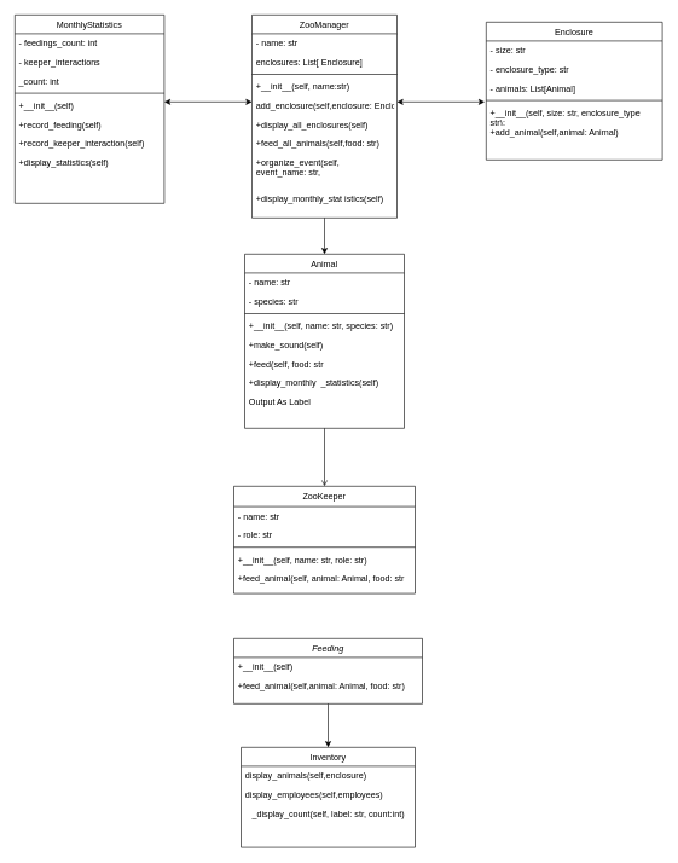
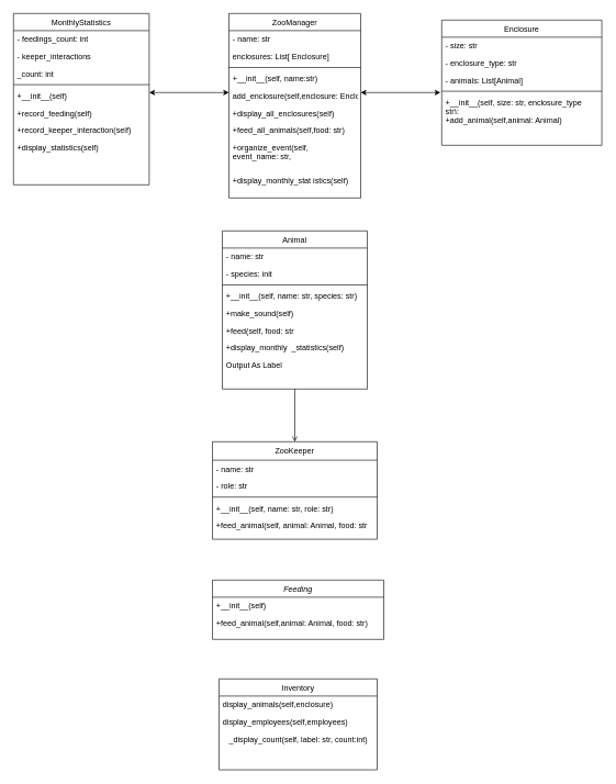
  <mxCell id="0" />
  <mxCell id="1" parent="0" />
- <mxCell id="2" style="edgeStyle=none;rounded=0;orthogonalLoop=1;jettySize=auto;html=1;exitX=0.5;exitY=1;exitDx=0;exitDy=0;entryX=0.5;entryY=0;entryDx=0;entryDy=0;" edge="1" parent="1" source="3" target="6"><mxGeometry relative="1" as="geometry" /></mxCell>
  <mxCell id="3" value="    Feeding" style="swimlane;fontStyle=2;align=center;verticalAlign=top;childLayout=stackLayout;horizontal=1;startSize=26;horizontalStack=0;resizeParent=1;resizeLast=0;collapsible=1;marginBottom=0;rounded=0;shadow=0;strokeWidth=1;" parent="1" vertex="1"><mxGeometry x="322" y="880" width="260" height="90" as="geometry"><mxRectangle x="230" y="140" width="160" height="26" as="alternateBounds" /></mxGeometry></mxCell>
  <mxCell id="4" value="+__init__(self)" style="text;align=left;verticalAlign=top;spacingLeft=4;spacingRight=4;overflow=hidden;rotatable=0;points=[[0,0.5],[1,0.5]];portConstraint=eastwest;" parent="3" vertex="1"><mxGeometry y="26" width="260" height="26" as="geometry" /></mxCell>
  <mxCell id="5" value="+feed_animal(self,animal: Animal, food: str)" style="text;align=left;verticalAlign=top;spacingLeft=4;spacingRight=4;overflow=hidden;rotatable=0;points=[[0,0.5],[1,0.5]];portConstraint=eastwest;rounded=0;shadow=0;html=0;" parent="3" vertex="1"><mxGeometry y="52" width="260" height="26" as="geometry" /></mxCell>
  <mxCell id="6" value="Inventory" style="swimlane;fontStyle=0;align=center;verticalAlign=top;childLayout=stackLayout;horizontal=1;startSize=26;horizontalStack=0;resizeParent=1;resizeLast=0;collapsible=1;marginBottom=0;rounded=0;shadow=0;strokeWidth=1;" parent="1" vertex="1"><mxGeometry x="332" y="1030" width="240" height="138" as="geometry"><mxRectangle x="130" y="380" width="160" height="26" as="alternateBounds" /></mxGeometry></mxCell>
  <mxCell id="7" value="display_animals(self,enclosure)&#10;" style="text;align=left;verticalAlign=top;spacingLeft=4;spacingRight=4;overflow=hidden;rotatable=0;points=[[0,0.5],[1,0.5]];portConstraint=eastwest;" parent="6" vertex="1"><mxGeometry y="26" width="240" height="26" as="geometry" /></mxCell>
  <mxCell id="8" value="display_employees(self,employees)" style="text;align=left;verticalAlign=top;spacingLeft=4;spacingRight=4;overflow=hidden;rotatable=0;points=[[0,0.5],[1,0.5]];portConstraint=eastwest;rounded=0;shadow=0;html=0;" parent="6" vertex="1"><mxGeometry y="52" width="240" height="26" as="geometry" /></mxCell>
  <mxCell id="9" value="&lt;div style=&quot;text-align: left;&quot;&gt;_display_count(self, label: str, count:int)&lt;br&gt;&lt;/div&gt;" style="text;html=1;align=center;verticalAlign=middle;resizable=0;points=[];autosize=1;strokeColor=none;fillColor=none;" vertex="1" parent="6"><mxGeometry y="78" width="240" height="30" as="geometry" /></mxCell>
  <mxCell id="10" value="ZooKeeper" style="swimlane;fontStyle=0;align=center;verticalAlign=top;childLayout=stackLayout;horizontal=1;startSize=28;horizontalStack=0;resizeParent=1;resizeLast=0;collapsible=1;marginBottom=0;rounded=0;shadow=0;strokeWidth=1;" parent="1" vertex="1"><mxGeometry x="322" y="670" width="250" height="148" as="geometry"><mxRectangle x="550" y="140" width="160" height="26" as="alternateBounds" /></mxGeometry></mxCell>
  <mxCell id="11" value="- name: str" style="text;align=left;verticalAlign=top;spacingLeft=4;spacingRight=4;overflow=hidden;rotatable=0;points=[[0,0.5],[1,0.5]];portConstraint=eastwest;" parent="10" vertex="1"><mxGeometry y="28" width="250" height="26" as="geometry" /></mxCell>
  <mxCell id="12" value="- role: str      " style="text;align=left;verticalAlign=top;spacingLeft=4;spacingRight=4;overflow=hidden;rotatable=0;points=[[0,0.5],[1,0.5]];portConstraint=eastwest;rounded=0;shadow=0;html=0;" parent="10" vertex="1"><mxGeometry y="54" width="250" height="26" as="geometry" /></mxCell>
  <mxCell id="13" value="" style="line;html=1;strokeWidth=1;align=left;verticalAlign=middle;spacingTop=-1;spacingLeft=3;spacingRight=3;rotatable=0;labelPosition=right;points=[];portConstraint=eastwest;" parent="10" vertex="1"><mxGeometry y="80" width="250" height="8" as="geometry" /></mxCell>
  <mxCell id="14" value="+__init__(self, name: str, role: str)" style="text;align=left;verticalAlign=top;spacingLeft=4;spacingRight=4;overflow=hidden;rotatable=0;points=[[0,0.5],[1,0.5]];portConstraint=eastwest;rounded=0;shadow=0;html=0;" parent="10" vertex="1"><mxGeometry y="88" width="250" height="26" as="geometry" /></mxCell>
  <mxCell id="15" value="+feed_animal(self, animal: Animal, food: str" style="text;align=left;verticalAlign=top;spacingLeft=4;spacingRight=4;overflow=hidden;rotatable=0;points=[[0,0.5],[1,0.5]];portConstraint=eastwest;rounded=0;shadow=0;html=0;" parent="10" vertex="1"><mxGeometry y="114" width="250" height="26" as="geometry" /></mxCell>
  <mxCell id="16" style="edgeStyle=none;rounded=0;orthogonalLoop=1;jettySize=auto;html=1;exitX=1;exitY=0.25;exitDx=0;exitDy=0;shape=link;" edge="1" parent="1"><mxGeometry relative="1" as="geometry"><mxPoint x="600" y="617.5" as="sourcePoint" /><mxPoint x="600" y="617.5" as="targetPoint" /></mxGeometry></mxCell>
  <mxCell id="17" value="  Enclosure" style="swimlane;fontStyle=0;align=center;verticalAlign=top;childLayout=stackLayout;horizontal=1;startSize=26;horizontalStack=0;resizeParent=1;resizeLast=0;collapsible=1;marginBottom=0;rounded=0;shadow=0;strokeWidth=1;" vertex="1" parent="1"><mxGeometry x="670" y="30" width="243" height="190" as="geometry"><mxRectangle x="550" y="140" width="160" height="26" as="alternateBounds" /></mxGeometry></mxCell>
  <mxCell id="18" value="- size: str" style="text;align=left;verticalAlign=top;spacingLeft=4;spacingRight=4;overflow=hidden;rotatable=0;points=[[0,0.5],[1,0.5]];portConstraint=eastwest;" vertex="1" parent="17"><mxGeometry y="26" width="243" height="26" as="geometry" /></mxCell>
  <mxCell id="19" value="- enclosure_type: str" style="text;align=left;verticalAlign=top;spacingLeft=4;spacingRight=4;overflow=hidden;rotatable=0;points=[[0,0.5],[1,0.5]];portConstraint=eastwest;rounded=0;shadow=0;html=0;" vertex="1" parent="17"><mxGeometry y="52" width="243" height="26" as="geometry" /></mxCell>
  <mxCell id="20" value="- animals: List[Animal]" style="text;align=left;verticalAlign=top;spacingLeft=4;spacingRight=4;overflow=hidden;rotatable=0;points=[[0,0.5],[1,0.5]];portConstraint=eastwest;rounded=0;shadow=0;html=0;" vertex="1" parent="17"><mxGeometry y="78" width="243" height="26" as="geometry" /></mxCell>
  <mxCell id="21" value="" style="line;html=1;strokeWidth=1;align=left;verticalAlign=middle;spacingTop=-1;spacingLeft=3;spacingRight=3;rotatable=0;labelPosition=right;points=[];portConstraint=eastwest;" vertex="1" parent="17"><mxGeometry y="104" width="243" height="8" as="geometry" /></mxCell>
  <mxCell id="22" value="+__init__(self, size: str, enclosure_type&#10;str):&#10;" style="text;align=left;verticalAlign=top;spacingLeft=4;spacingRight=4;overflow=hidden;rotatable=0;points=[[0,0.5],[1,0.5]];portConstraint=eastwest;rounded=0;shadow=0;html=0;" vertex="1" parent="17"><mxGeometry y="112" width="243" height="26" as="geometry" /></mxCell>
  <mxCell id="23" value="+add_animal(self,animal: Animal)" style="text;align=left;verticalAlign=top;spacingLeft=4;spacingRight=4;overflow=hidden;rotatable=0;points=[[0,0.5],[1,0.5]];portConstraint=eastwest;" vertex="1" parent="17"><mxGeometry y="138" width="243" height="30" as="geometry" /></mxCell>
  <mxCell id="24" style="edgeStyle=none;rounded=0;orthogonalLoop=1;jettySize=auto;html=1;exitX=0.5;exitY=1;exitDx=0;exitDy=0;entryX=0.5;entryY=0;entryDx=0;entryDy=0;endArrow=open;" edge="1" parent="1" source="25" target="10"><mxGeometry relative="1" as="geometry" /></mxCell>
  <mxCell id="25" value="    Animal " style="swimlane;fontStyle=0;align=center;verticalAlign=top;childLayout=stackLayout;horizontal=1;startSize=26;horizontalStack=0;resizeParent=1;resizeLast=0;collapsible=1;marginBottom=0;rounded=0;shadow=0;strokeWidth=1;" vertex="1" parent="1"><mxGeometry x="337" y="350" width="220" height="240" as="geometry"><mxRectangle x="550" y="140" width="160" height="26" as="alternateBounds" /></mxGeometry></mxCell>
  <mxCell id="26" value="- name: str  " style="text;align=left;verticalAlign=top;spacingLeft=4;spacingRight=4;overflow=hidden;rotatable=0;points=[[0,0.5],[1,0.5]];portConstraint=eastwest;" vertex="1" parent="25"><mxGeometry y="26" width="220" height="26" as="geometry" /></mxCell>
- <mxCell id="27" value="- species: str" style="text;align=left;verticalAlign=top;spacingLeft=4;spacingRight=4;overflow=hidden;rotatable=0;points=[[0,0.5],[1,0.5]];portConstraint=eastwest;rounded=0;shadow=0;html=0;" vertex="1" parent="25"><mxGeometry y="52" width="220" height="26" as="geometry" /></mxCell>
+ <mxCell id="27" value="- species: init" style="text;align=left;verticalAlign=top;spacingLeft=4;spacingRight=4;overflow=hidden;rotatable=0;points=[[0,0.5],[1,0.5]];portConstraint=eastwest;rounded=0;shadow=0;html=0;" vertex="1" parent="25"><mxGeometry y="52" width="220" height="26" as="geometry" /></mxCell>
  <mxCell id="28" value="" style="line;html=1;strokeWidth=1;align=left;verticalAlign=middle;spacingTop=-1;spacingLeft=3;spacingRight=3;rotatable=0;labelPosition=right;points=[];portConstraint=eastwest;" vertex="1" parent="25"><mxGeometry y="78" width="220" height="8" as="geometry" /></mxCell>
  <mxCell id="29" value="+__init__(self, name: str, species: str)" style="text;align=left;verticalAlign=top;spacingLeft=4;spacingRight=4;overflow=hidden;rotatable=0;points=[[0,0.5],[1,0.5]];portConstraint=eastwest;rounded=0;shadow=0;html=0;" vertex="1" parent="25"><mxGeometry y="86" width="220" height="26" as="geometry" /></mxCell>
  <mxCell id="30" value="+make_sound(self)" style="text;align=left;verticalAlign=top;spacingLeft=4;spacingRight=4;overflow=hidden;rotatable=0;points=[[0,0.5],[1,0.5]];portConstraint=eastwest;rounded=0;shadow=0;html=0;" vertex="1" parent="25"><mxGeometry y="112" width="220" height="26" as="geometry" /></mxCell>
  <mxCell id="31" value="+feed(self, food: str" style="text;align=left;verticalAlign=top;spacingLeft=4;spacingRight=4;overflow=hidden;rotatable=0;points=[[0,0.5],[1,0.5]];portConstraint=eastwest;rounded=0;shadow=0;html=0;" vertex="1" parent="25"><mxGeometry y="138" width="220" height="26" as="geometry" /></mxCell>
  <mxCell id="32" value="+display_monthly  _statistics(self)" style="text;align=left;verticalAlign=top;spacingLeft=4;spacingRight=4;overflow=hidden;rotatable=0;points=[[0,0.5],[1,0.5]];portConstraint=eastwest;" vertex="1" parent="25"><mxGeometry y="164" width="220" height="26" as="geometry" /></mxCell>
  <mxCell id="33" value="Output As Label" style="text;align=left;verticalAlign=top;spacingLeft=4;spacingRight=4;overflow=hidden;rotatable=0;points=[[0,0.5],[1,0.5]];portConstraint=eastwest;" vertex="1" parent="25"><mxGeometry y="190" width="220" height="26" as="geometry" /></mxCell>
  <mxCell id="34" value=" MonthlyStatistics " style="swimlane;fontStyle=0;align=center;verticalAlign=top;childLayout=stackLayout;horizontal=1;startSize=26;horizontalStack=0;resizeParent=1;resizeLast=0;collapsible=1;marginBottom=0;rounded=0;shadow=0;strokeWidth=1;" vertex="1" parent="1"><mxGeometry x="20" y="20" width="206" height="260" as="geometry"><mxRectangle x="550" y="140" width="160" height="26" as="alternateBounds" /></mxGeometry></mxCell>
  <mxCell id="35" value="- feedings_count: int" style="text;align=left;verticalAlign=top;spacingLeft=4;spacingRight=4;overflow=hidden;rotatable=0;points=[[0,0.5],[1,0.5]];portConstraint=eastwest;" vertex="1" parent="34"><mxGeometry y="26" width="206" height="26" as="geometry" /></mxCell>
  <mxCell id="36" value=" - keeper_interactions" style="text;align=left;verticalAlign=top;spacingLeft=4;spacingRight=4;overflow=hidden;rotatable=0;points=[[0,0.5],[1,0.5]];portConstraint=eastwest;rounded=0;shadow=0;html=0;" vertex="1" parent="34"><mxGeometry y="52" width="206" height="26" as="geometry" /></mxCell>
  <mxCell id="37" value=" _count: int  " style="text;align=left;verticalAlign=top;spacingLeft=4;spacingRight=4;overflow=hidden;rotatable=0;points=[[0,0.5],[1,0.5]];portConstraint=eastwest;rounded=0;shadow=0;html=0;" vertex="1" parent="34"><mxGeometry y="78" width="206" height="26" as="geometry" /></mxCell>
  <mxCell id="38" value="" style="line;html=1;strokeWidth=1;align=left;verticalAlign=middle;spacingTop=-1;spacingLeft=3;spacingRight=3;rotatable=0;labelPosition=right;points=[];portConstraint=eastwest;" vertex="1" parent="34"><mxGeometry y="104" width="206" height="8" as="geometry" /></mxCell>
  <mxCell id="39" value=" +__init__(self) " style="text;align=left;verticalAlign=top;spacingLeft=4;spacingRight=4;overflow=hidden;rotatable=0;points=[[0,0.5],[1,0.5]];portConstraint=eastwest;rounded=0;shadow=0;html=0;" vertex="1" parent="34"><mxGeometry y="112" width="206" height="26" as="geometry" /></mxCell>
  <mxCell id="40" value=" +record_feeding(self)" style="text;align=left;verticalAlign=top;spacingLeft=4;spacingRight=4;overflow=hidden;rotatable=0;points=[[0,0.5],[1,0.5]];portConstraint=eastwest;rounded=0;shadow=0;html=0;" vertex="1" parent="34"><mxGeometry y="138" width="206" height="26" as="geometry" /></mxCell>
  <mxCell id="41" value=" +record_keeper_interaction(self)" style="text;align=left;verticalAlign=top;spacingLeft=4;spacingRight=4;overflow=hidden;rotatable=0;points=[[0,0.5],[1,0.5]];portConstraint=eastwest;" vertex="1" parent="34"><mxGeometry y="164" width="206" height="26" as="geometry" /></mxCell>
  <mxCell id="42" value="+display_statistics(self) " style="text;align=left;verticalAlign=top;spacingLeft=4;spacingRight=4;overflow=hidden;rotatable=0;points=[[0,0.5],[1,0.5]];portConstraint=eastwest;" vertex="1" parent="34"><mxGeometry y="190" width="206" height="26" as="geometry" /></mxCell>
- <mxCell id="43" style="edgeStyle=none;rounded=0;orthogonalLoop=1;jettySize=auto;html=1;exitX=0.5;exitY=1;exitDx=0;exitDy=0;entryX=0.5;entryY=0;entryDx=0;entryDy=0;" edge="1" parent="1" source="44" target="25"><mxGeometry relative="1" as="geometry" /></mxCell>
  <mxCell id="44" value="   ZooManager " style="swimlane;fontStyle=0;align=center;verticalAlign=top;childLayout=stackLayout;horizontal=1;startSize=26;horizontalStack=0;resizeParent=1;resizeLast=0;collapsible=1;marginBottom=0;rounded=0;shadow=0;strokeWidth=1;" vertex="1" parent="1"><mxGeometry x="347" y="20" width="200" height="280" as="geometry"><mxRectangle x="550" y="140" width="160" height="26" as="alternateBounds" /></mxGeometry></mxCell>
  <mxCell id="45" value="- name: str  " style="text;align=left;verticalAlign=top;spacingLeft=4;spacingRight=4;overflow=hidden;rotatable=0;points=[[0,0.5],[1,0.5]];portConstraint=eastwest;" vertex="1" parent="44"><mxGeometry y="26" width="200" height="26" as="geometry" /></mxCell>
  <mxCell id="46" value=" enclosures: List[ Enclosure] " style="text;align=left;verticalAlign=top;spacingLeft=4;spacingRight=4;overflow=hidden;rotatable=0;points=[[0,0.5],[1,0.5]];portConstraint=eastwest;rounded=0;shadow=0;html=0;" vertex="1" parent="44"><mxGeometry y="52" width="200" height="26" as="geometry" /></mxCell>
  <mxCell id="47" value="" style="line;html=1;strokeWidth=1;align=left;verticalAlign=middle;spacingTop=-1;spacingLeft=3;spacingRight=3;rotatable=0;labelPosition=right;points=[];portConstraint=eastwest;" vertex="1" parent="44"><mxGeometry y="78" width="200" height="8" as="geometry" /></mxCell>
  <mxCell id="48" value="+__init__(self, name:str) " style="text;align=left;verticalAlign=top;spacingLeft=4;spacingRight=4;overflow=hidden;rotatable=0;points=[[0,0.5],[1,0.5]];portConstraint=eastwest;rounded=0;shadow=0;html=0;" vertex="1" parent="44"><mxGeometry y="86" width="200" height="26" as="geometry" /></mxCell>
  <mxCell id="49" value="add_enclosure(self,enclosure: Enclosure)" style="text;align=left;verticalAlign=top;spacingLeft=4;spacingRight=4;overflow=hidden;rotatable=0;points=[[0,0.5],[1,0.5]];portConstraint=eastwest;rounded=0;shadow=0;html=0;" vertex="1" parent="44"><mxGeometry y="112" width="200" height="26" as="geometry" /></mxCell>
  <mxCell id="50" value="+display_all_enclosures(self)  " style="text;align=left;verticalAlign=top;spacingLeft=4;spacingRight=4;overflow=hidden;rotatable=0;points=[[0,0.5],[1,0.5]];portConstraint=eastwest;rounded=0;shadow=0;html=0;" vertex="1" parent="44"><mxGeometry y="138" width="200" height="26" as="geometry" /></mxCell>
  <mxCell id="51" value=" +feed_all_animals(self,food: str)" style="text;align=left;verticalAlign=top;spacingLeft=4;spacingRight=4;overflow=hidden;rotatable=0;points=[[0,0.5],[1,0.5]];portConstraint=eastwest;" vertex="1" parent="44"><mxGeometry y="164" width="200" height="26" as="geometry" /></mxCell>
  <mxCell id="52" value="+organize_event(self, &#10;event_name: str," style="text;align=left;verticalAlign=top;spacingLeft=4;spacingRight=4;overflow=hidden;rotatable=0;points=[[0,0.5],[1,0.5]];portConstraint=eastwest;" vertex="1" parent="44"><mxGeometry y="190" width="200" height="50" as="geometry" /></mxCell>
  <mxCell id="53" value="+display_monthly_stat istics(self)" style="text;align=left;verticalAlign=top;spacingLeft=4;spacingRight=4;overflow=hidden;rotatable=0;points=[[0,0.5],[1,0.5]];portConstraint=eastwest;rounded=0;shadow=0;html=0;" vertex="1" parent="44"><mxGeometry y="240" width="200" height="26" as="geometry" /></mxCell>
  <mxCell id="54" value="" style="endArrow=classic;startArrow=classic;html=1;rounded=0;entryX=0;entryY=0.5;entryDx=0;entryDy=0;exitX=1;exitY=0.5;exitDx=0;exitDy=0;" edge="1" parent="1"><mxGeometry width="50" height="50" relative="1" as="geometry"><mxPoint x="226" y="140" as="sourcePoint" /><mxPoint x="347" y="140" as="targetPoint" /></mxGeometry></mxCell>
  <mxCell id="55" value="" style="endArrow=classic;startArrow=classic;html=1;rounded=0;entryX=0;entryY=0.5;entryDx=0;entryDy=0;exitX=1;exitY=0.5;exitDx=0;exitDy=0;" edge="1" parent="1"><mxGeometry width="50" height="50" relative="1" as="geometry"><mxPoint x="547" y="140" as="sourcePoint" /><mxPoint x="668" y="140" as="targetPoint" /></mxGeometry></mxCell>
